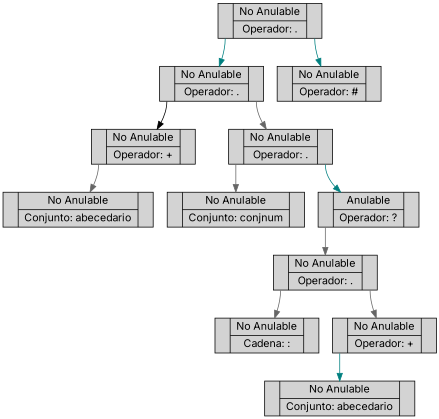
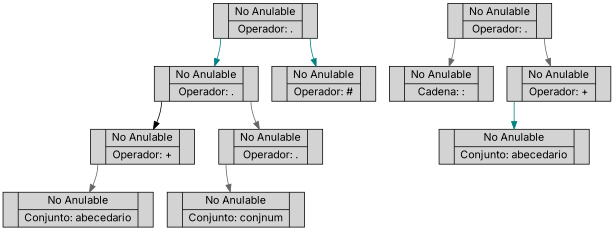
  digraph {
    rankdir=TB
    fontname=Inter
    node [shape=record style=filled fontname=Inter]
    edge [tailport=C0 color=gray40 fontname=Inter]
    n1 [label="<C0>|{<C1>No Anulable|Operador: \.}|<C2>"]
    n2 [label="<C0>|{<C1>No Anulable|Operador: \.}|<C2>"]
    n3 [label="<C0>|{<C1>No Anulable|Operador: \#}|<C2>"]
    n4 [label="<C0>|{<C1>No Anulable|Operador: \+}|<C2>"]
    n5 [label="<C0>|{<C1>No Anulable|Operador: \.}|<C2>"]
    n6 [label="<C0>|{<C1>No Anulable|Conjunto: abecedario}|<C2>"]
    n7 [label="<C0>|{<C1>No Anulable|Conjunto: conjnum}|<C2>"]
-   n8 [label="<C0>|{<C1>Anulable|Operador: \?}|<C2>"]
    n9 [label="<C0>|{<C1>No Anulable|Operador: \.}|<C2>"]
    n10 [label="<C0>|{<C1>No Anulable|Cadena: \:}|<C2>"]
    n11 [label="<C0>|{<C1>No Anulable|Operador: \+}|<C2>"]
    n12 [label="<C0>|{<C1>No Anulable|Conjunto: abecedario}|<C2>"]
    n1 -> n2 [color=teal]
    n1 -> n3 [tailport=C2 color=teal]
    n2 -> n4 [color=black]
    n2 -> n5 [tailport=C2]
    n4 -> n6
    n5 -> n7
-   n5 -> n8 [tailport=C2 color=teal]
-   n8 -> n9
    n9 -> n10
    n9 -> n11 [tailport=C2]
    n11 -> n12 [color=teal]
  }
